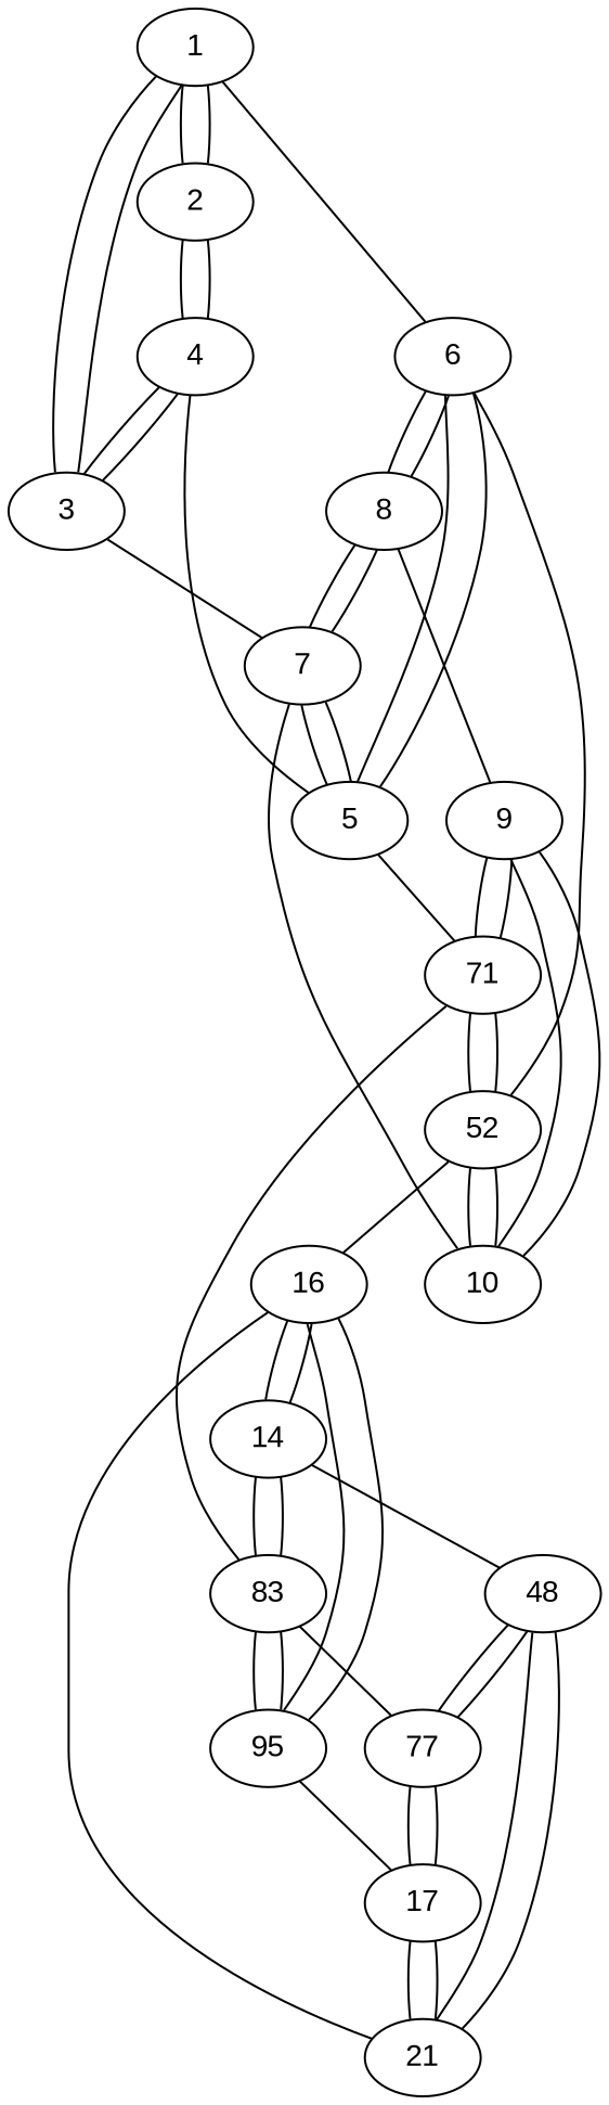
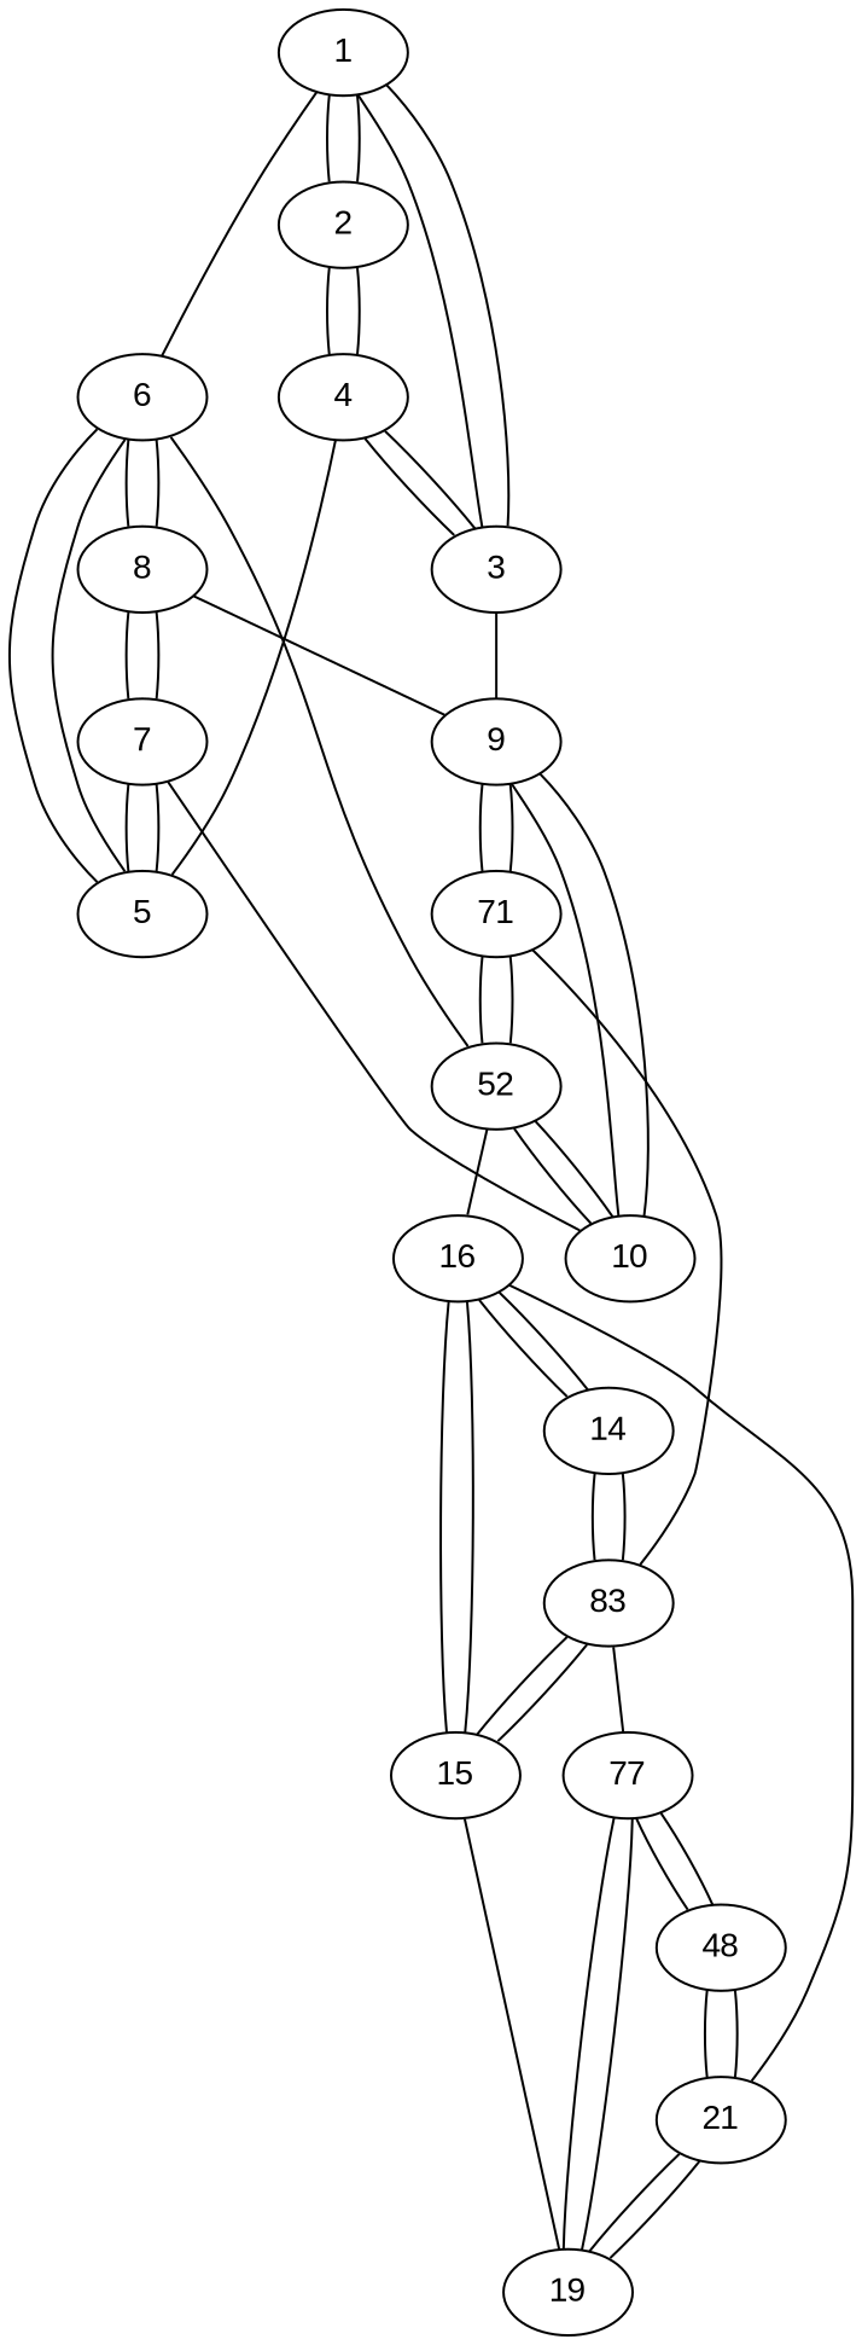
  graph {
    fontname="Liberation Sans"
    node [fontname="Liberation Sans"]
    edge [C=8 fontname="Liberation Sans"]
    1
    6
    2
    3
    8
    5
    n7 [label=52]
    4
    7
    9
    n11 [label=71]
    10
    16
    n14 [label=83]
    14
-   15 [label=95]
+   15
    n17 [label=77]
    n18 [label=21]
    n19 [label=48]
-   19 [label=17]
+   19
    1 -- 6 [C=18]
    1 -- 2
    1 -- 3
    6 -- 8
    6 -- 5
    6 -- n7 [C=29]
    2 -- 1
    2 -- 4
    3 -- 1
    3 -- 4
-   3 -- 7 [C=7]
+   3 -- 9 [C=7]
    8 -- 6
    8 -- 7
    8 -- 9 [C=26]
    5 -- 6
    5 -- 7
-   5 -- n11 [C=12]
    n7 -- n11
    n7 -- 10
    n7 -- 16 [C=23]
    4 -- 2
    4 -- 3
    4 -- 5 [C=30]
    7 -- 8
    7 -- 5
    7 -- 10 [C=6]
    9 -- n11
    9 -- 10
    n11 -- n7
    n11 -- 9
    n11 -- n14 [C=20]
    10 -- n7
    10 -- 9
    16 -- 14
    16 -- 15
    16 -- n18 [C=13]
    n14 -- 14
    n14 -- 15
    n14 -- n17 [C=20]
    14 -- 16
    14 -- n14
-   14 -- n19 [C=7]
    15 -- 16
    15 -- n14
    15 -- 19 [C=5]
    n17 -- n19
    n17 -- 19
    n18 -- n19
    n18 -- 19
    n19 -- n17
    n19 -- n18
    19 -- n17
    19 -- n18
  }
